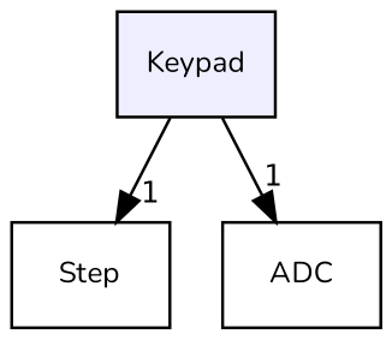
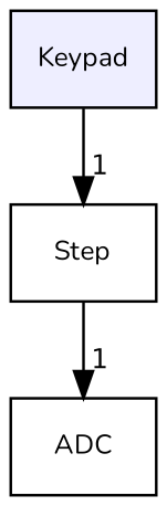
  digraph {
    compound=true
    fontname=Nunito
    node [fontname=Nunito fontsize=10 shape=box]
    edge [fontname=Nunito headlabel=1 labeldistance=1.5 labelfontname=Helvetica labelfontsize=10]
    n1 [fillcolor="#eeeeff" label=Keypad pencolor=black style=filled]
    n2 [label=Step]
    n3 [label=ADC]
    n1 -> n2
-   n1 -> n3
+   n2 -> n3
  }
